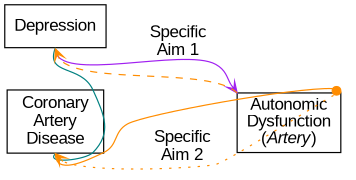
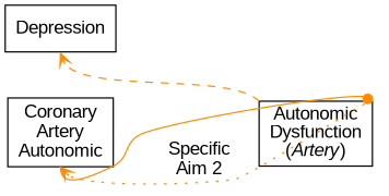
  digraph {
    fontname=Arial
    rankdir=LR
    node [fontname=Arial shape=rectangle]
    edge [arrowsize=.9 color=darkorange dir=forward fontname=Arial headport=s style=solid tailport=s arrowhead=vee]
    n1 [label=<Depression>]
-   n2 [label=<Coronary<br/>Artery<br/>Disease>]
+   n2 [label=<Coronary<br/>Artery<br/>Autonomic>]
    n3 [label=<Autonomic<br/>Dysfunction<br/><font>(<I>Artery</I>)</font>>]
    subgraph sub_1 {
      rank=same
      n1
      n2
    }
-   n1 -> n2 [color=teal dir=both arrowhead=""]
-   n1 -> n3 [color=purple headport=nw label=<     Specific  <br/>     Aim 1  >]
    n2 -> n3 [arrowhead=dot headport=ne]
    n3 -> n1 [style=dashed tailport=nw]
    n3 -> n2 [label=<     Specific<br/>     Aim 2> style=dotted tailport=ne]
  }
